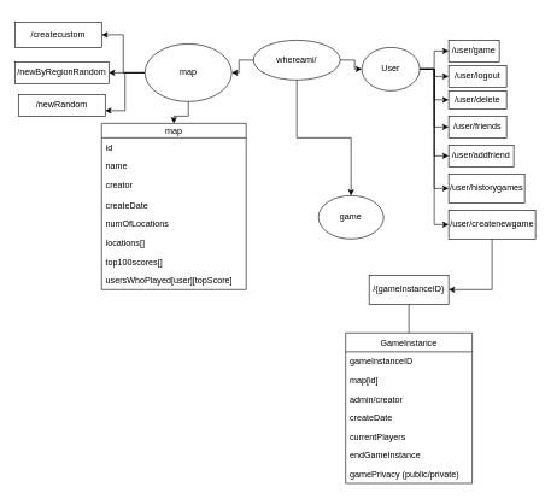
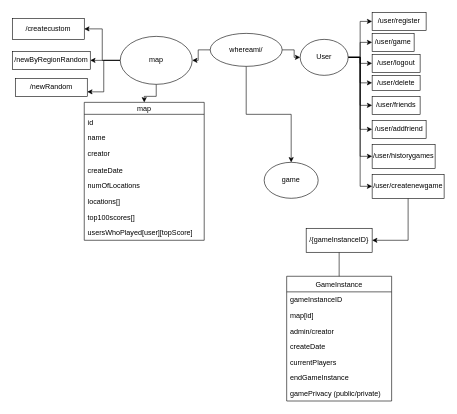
  <mxCell id="0" />
  <mxCell id="1" parent="0" />
  <mxCell id="2" style="edgeStyle=orthogonalEdgeStyle;rounded=0;orthogonalLoop=1;jettySize=auto;html=1;exitX=1;exitY=0.5;exitDx=0;exitDy=0;" edge="1" parent="1" source="5" target="14"><mxGeometry relative="1" as="geometry"><mxPoint x="550" y="150" as="targetPoint" /></mxGeometry></mxCell>
  <mxCell id="3" style="edgeStyle=orthogonalEdgeStyle;rounded=0;orthogonalLoop=1;jettySize=auto;html=1;" edge="1" parent="1" source="5" target="21"><mxGeometry relative="1" as="geometry"><mxPoint x="410" y="180" as="targetPoint" /></mxGeometry></mxCell>
  <mxCell id="4" style="edgeStyle=orthogonalEdgeStyle;rounded=0;orthogonalLoop=1;jettySize=auto;html=1;entryX=1;entryY=0.5;entryDx=0;entryDy=0;" edge="1" parent="1" source="5" target="38"><mxGeometry relative="1" as="geometry" /></mxCell>
  <mxCell id="5" value="whereami/" style="ellipse;whiteSpace=wrap;html=1;" vertex="1" parent="1"><mxGeometry x="350" y="55" width="120" height="55" as="geometry" /></mxCell>
  <mxCell id="6" value="" style="edgeStyle=orthogonalEdgeStyle;rounded=0;orthogonalLoop=1;jettySize=auto;html=1;" edge="1" parent="1" source="14" target="18"><mxGeometry relative="1" as="geometry" /></mxCell>
  <mxCell id="7" style="edgeStyle=orthogonalEdgeStyle;rounded=0;orthogonalLoop=1;jettySize=auto;html=1;entryX=0;entryY=0.5;entryDx=0;entryDy=0;" edge="1" parent="1" source="14" target="16"><mxGeometry relative="1" as="geometry" /></mxCell>
  <mxCell id="8" style="edgeStyle=orthogonalEdgeStyle;rounded=0;orthogonalLoop=1;jettySize=auto;html=1;entryX=0;entryY=0.5;entryDx=0;entryDy=0;" edge="1" parent="1" source="14" target="17"><mxGeometry relative="1" as="geometry" /></mxCell>
+ <mxCell id="9" style="edgeStyle=orthogonalEdgeStyle;rounded=0;orthogonalLoop=1;jettySize=auto;html=1;entryX=0;entryY=0.5;entryDx=0;entryDy=0;" edge="1" parent="1" source="14" target="15"><mxGeometry relative="1" as="geometry" /></mxCell>
  <mxCell id="10" style="edgeStyle=orthogonalEdgeStyle;rounded=0;orthogonalLoop=1;jettySize=auto;html=1;entryX=0;entryY=0.5;entryDx=0;entryDy=0;" edge="1" parent="1" source="14" target="19"><mxGeometry relative="1" as="geometry" /></mxCell>
  <mxCell id="11" style="edgeStyle=orthogonalEdgeStyle;rounded=0;orthogonalLoop=1;jettySize=auto;html=1;entryX=0;entryY=0.5;entryDx=0;entryDy=0;" edge="1" parent="1" source="14" target="20"><mxGeometry relative="1" as="geometry" /></mxCell>
  <mxCell id="12" style="edgeStyle=orthogonalEdgeStyle;rounded=0;orthogonalLoop=1;jettySize=auto;html=1;entryX=0;entryY=0.5;entryDx=0;entryDy=0;" edge="1" parent="1" source="14" target="31"><mxGeometry relative="1" as="geometry" /></mxCell>
  <mxCell id="13" style="edgeStyle=orthogonalEdgeStyle;rounded=0;orthogonalLoop=1;jettySize=auto;html=1;entryX=0;entryY=0.5;entryDx=0;entryDy=0;" edge="1" parent="1" source="14" target="40"><mxGeometry relative="1" as="geometry" /></mxCell>
  <mxCell id="14" value="User&lt;br&gt;" style="ellipse;whiteSpace=wrap;html=1;" vertex="1" parent="1"><mxGeometry x="500" y="65" width="80" height="60" as="geometry" /></mxCell>
+ <mxCell id="15" value="/user/register" style="rounded=0;whiteSpace=wrap;html=1;" vertex="1" parent="1"><mxGeometry x="620" y="20" width="90" height="30" as="geometry" /></mxCell>
  <mxCell id="16" value="/user/game&lt;br&gt;" style="rounded=0;whiteSpace=wrap;html=1;" vertex="1" parent="1"><mxGeometry x="620" y="55" width="70" height="30" as="geometry" /></mxCell>
  <mxCell id="17" value="/user/logout" style="rounded=0;whiteSpace=wrap;html=1;" vertex="1" parent="1"><mxGeometry x="620" y="90" width="80" height="30" as="geometry" /></mxCell>
  <mxCell id="18" value="/user/delete" style="rounded=0;whiteSpace=wrap;html=1;" vertex="1" parent="1"><mxGeometry x="620" y="125" width="80" height="25" as="geometry" /></mxCell>
  <mxCell id="19" value="/user/friends" style="rounded=0;whiteSpace=wrap;html=1;" vertex="1" parent="1"><mxGeometry x="620" y="160" width="80" height="30" as="geometry" /></mxCell>
  <mxCell id="20" value="/user/addfriend" style="rounded=0;whiteSpace=wrap;html=1;" vertex="1" parent="1"><mxGeometry x="620" y="200" width="90" height="30" as="geometry" /></mxCell>
  <mxCell id="21" value="game&lt;br&gt;" style="ellipse;whiteSpace=wrap;html=1;" vertex="1" parent="1"><mxGeometry x="440" y="270" width="90" height="60" as="geometry" /></mxCell>
  <mxCell id="22" value="map" style="swimlane;fontStyle=0;childLayout=stackLayout;horizontal=1;startSize=20;fillColor=none;horizontalStack=0;resizeParent=1;resizeParentMax=0;resizeLast=0;collapsible=1;marginBottom=0;" vertex="1" parent="1"><mxGeometry x="140" y="170" width="200" height="230" as="geometry"><mxRectangle x="570" y="270" width="90" height="20" as="alternateBounds" /></mxGeometry></mxCell>
  <mxCell id="23" value="id" style="text;strokeColor=none;fillColor=none;align=left;verticalAlign=top;spacingLeft=4;spacingRight=4;overflow=hidden;rotatable=0;points=[[0,0.5],[1,0.5]];portConstraint=eastwest;" vertex="1" parent="22"><mxGeometry y="20" width="200" height="26" as="geometry" /></mxCell>
  <mxCell id="24" value="name" style="text;strokeColor=none;fillColor=none;align=left;verticalAlign=top;spacingLeft=4;spacingRight=4;overflow=hidden;rotatable=0;points=[[0,0.5],[1,0.5]];portConstraint=eastwest;" vertex="1" parent="22"><mxGeometry y="46" width="200" height="26" as="geometry" /></mxCell>
  <mxCell id="25" value="creator" style="text;strokeColor=none;fillColor=none;align=left;verticalAlign=top;spacingLeft=4;spacingRight=4;overflow=hidden;rotatable=0;points=[[0,0.5],[1,0.5]];portConstraint=eastwest;" vertex="1" parent="22"><mxGeometry y="72" width="200" height="28" as="geometry" /></mxCell>
  <mxCell id="26" value="createDate" style="text;strokeColor=none;fillColor=none;align=left;verticalAlign=top;spacingLeft=4;spacingRight=4;overflow=hidden;rotatable=0;points=[[0,0.5],[1,0.5]];portConstraint=eastwest;" vertex="1" parent="22"><mxGeometry y="100" width="200" height="26" as="geometry" /></mxCell>
  <mxCell id="27" value="numOfLocations&#10;" style="text;strokeColor=none;fillColor=none;align=left;verticalAlign=top;spacingLeft=4;spacingRight=4;overflow=hidden;rotatable=0;points=[[0,0.5],[1,0.5]];portConstraint=eastwest;" vertex="1" parent="22"><mxGeometry y="126" width="200" height="26" as="geometry" /></mxCell>
  <mxCell id="28" value="locations[]" style="text;strokeColor=none;fillColor=none;align=left;verticalAlign=top;spacingLeft=4;spacingRight=4;overflow=hidden;rotatable=0;points=[[0,0.5],[1,0.5]];portConstraint=eastwest;" vertex="1" parent="22"><mxGeometry y="152" width="200" height="26" as="geometry" /></mxCell>
  <mxCell id="29" value="top100scores[]&#10;" style="text;strokeColor=none;fillColor=none;align=left;verticalAlign=top;spacingLeft=4;spacingRight=4;overflow=hidden;rotatable=0;points=[[0,0.5],[1,0.5]];portConstraint=eastwest;" vertex="1" parent="22"><mxGeometry y="178" width="200" height="26" as="geometry" /></mxCell>
  <mxCell id="30" value="usersWhoPlayed[user][topScore]" style="text;strokeColor=none;fillColor=none;align=left;verticalAlign=top;spacingLeft=4;spacingRight=4;overflow=hidden;rotatable=0;points=[[0,0.5],[1,0.5]];portConstraint=eastwest;" vertex="1" parent="22"><mxGeometry y="204" width="200" height="26" as="geometry" /></mxCell>
  <mxCell id="31" value="/user/historygames" style="rounded=0;whiteSpace=wrap;html=1;" vertex="1" parent="1"><mxGeometry x="620" y="240" width="105" height="40" as="geometry" /></mxCell>
  <mxCell id="32" style="edgeStyle=orthogonalEdgeStyle;rounded=0;orthogonalLoop=1;jettySize=auto;html=1;entryX=0.5;entryY=0;entryDx=0;entryDy=0;endArrow=none;" edge="1" parent="1" source="33" target="41"><mxGeometry relative="1" as="geometry" /></mxCell>
  <mxCell id="33" value="/{gameInstanceID}" style="rounded=0;whiteSpace=wrap;html=1;" vertex="1" parent="1"><mxGeometry x="510" y="380" width="110" height="40" as="geometry" /></mxCell>
  <mxCell id="34" style="edgeStyle=orthogonalEdgeStyle;rounded=0;orthogonalLoop=1;jettySize=auto;html=1;" edge="1" parent="1" source="38" target="22"><mxGeometry relative="1" as="geometry" /></mxCell>
  <mxCell id="35" style="edgeStyle=orthogonalEdgeStyle;rounded=0;orthogonalLoop=1;jettySize=auto;html=1;entryX=1;entryY=0.5;entryDx=0;entryDy=0;" edge="1" parent="1" source="38" target="49"><mxGeometry relative="1" as="geometry" /></mxCell>
  <mxCell id="36" style="edgeStyle=orthogonalEdgeStyle;rounded=0;orthogonalLoop=1;jettySize=auto;html=1;entryX=1;entryY=0.5;entryDx=0;entryDy=0;" edge="1" parent="1" source="38" target="50"><mxGeometry relative="1" as="geometry" /></mxCell>
  <mxCell id="37" style="edgeStyle=orthogonalEdgeStyle;rounded=0;orthogonalLoop=1;jettySize=auto;html=1;entryX=1;entryY=0.75;entryDx=0;entryDy=0;" edge="1" parent="1" source="38" target="51"><mxGeometry relative="1" as="geometry" /></mxCell>
  <mxCell id="38" value="map" style="ellipse;whiteSpace=wrap;html=1;" vertex="1" parent="1"><mxGeometry x="200" y="60" width="120" height="80" as="geometry" /></mxCell>
  <mxCell id="39" style="edgeStyle=orthogonalEdgeStyle;rounded=0;orthogonalLoop=1;jettySize=auto;html=1;entryX=1;entryY=0.5;entryDx=0;entryDy=0;" edge="1" parent="1" source="40" target="33"><mxGeometry relative="1" as="geometry" /></mxCell>
  <mxCell id="40" value="/user/createnewgame" style="rounded=0;whiteSpace=wrap;html=1;" vertex="1" parent="1"><mxGeometry x="620" y="290" width="120" height="40" as="geometry" /></mxCell>
  <mxCell id="41" value="GameInstance" style="swimlane;fontStyle=0;childLayout=stackLayout;horizontal=1;startSize=26;fillColor=none;horizontalStack=0;resizeParent=1;resizeParentMax=0;resizeLast=0;collapsible=1;marginBottom=0;" vertex="1" parent="1"><mxGeometry x="477.5" y="460" width="175" height="208" as="geometry" /></mxCell>
  <mxCell id="42" value="gameInstanceID" style="text;strokeColor=none;fillColor=none;align=left;verticalAlign=top;spacingLeft=4;spacingRight=4;overflow=hidden;rotatable=0;points=[[0,0.5],[1,0.5]];portConstraint=eastwest;" vertex="1" parent="41"><mxGeometry y="26" width="175" height="26" as="geometry" /></mxCell>
  <mxCell id="43" value="map[id]" style="text;strokeColor=none;fillColor=none;align=left;verticalAlign=top;spacingLeft=4;spacingRight=4;overflow=hidden;rotatable=0;points=[[0,0.5],[1,0.5]];portConstraint=eastwest;" vertex="1" parent="41"><mxGeometry y="52" width="175" height="26" as="geometry" /></mxCell>
  <mxCell id="44" value="admin/creator" style="text;strokeColor=none;fillColor=none;align=left;verticalAlign=top;spacingLeft=4;spacingRight=4;overflow=hidden;rotatable=0;points=[[0,0.5],[1,0.5]];portConstraint=eastwest;" vertex="1" parent="41"><mxGeometry y="78" width="175" height="26" as="geometry" /></mxCell>
  <mxCell id="45" value="createDate" style="text;strokeColor=none;fillColor=none;align=left;verticalAlign=top;spacingLeft=4;spacingRight=4;overflow=hidden;rotatable=0;points=[[0,0.5],[1,0.5]];portConstraint=eastwest;" vertex="1" parent="41"><mxGeometry y="104" width="175" height="26" as="geometry" /></mxCell>
  <mxCell id="46" value="currentPlayers" style="text;strokeColor=none;fillColor=none;align=left;verticalAlign=top;spacingLeft=4;spacingRight=4;overflow=hidden;rotatable=0;points=[[0,0.5],[1,0.5]];portConstraint=eastwest;" vertex="1" parent="41"><mxGeometry y="130" width="175" height="26" as="geometry" /></mxCell>
  <mxCell id="47" value="endGameInstance" style="text;strokeColor=none;fillColor=none;align=left;verticalAlign=top;spacingLeft=4;spacingRight=4;overflow=hidden;rotatable=0;points=[[0,0.5],[1,0.5]];portConstraint=eastwest;" vertex="1" parent="41"><mxGeometry y="156" width="175" height="26" as="geometry" /></mxCell>
  <mxCell id="48" value="gamePrivacy (public/private)" style="text;strokeColor=none;fillColor=none;align=left;verticalAlign=top;spacingLeft=4;spacingRight=4;overflow=hidden;rotatable=0;points=[[0,0.5],[1,0.5]];portConstraint=eastwest;" vertex="1" parent="41"><mxGeometry y="182" width="175" height="26" as="geometry" /></mxCell>
  <mxCell id="49" value="/createcustom" style="rounded=0;whiteSpace=wrap;html=1;" vertex="1" parent="1"><mxGeometry x="20" y="30" width="120" height="35" as="geometry" /></mxCell>
  <mxCell id="50" value="/newByRegionRandom" style="rounded=0;whiteSpace=wrap;html=1;" vertex="1" parent="1"><mxGeometry x="20" y="85" width="130" height="30" as="geometry" /></mxCell>
  <mxCell id="51" value="/newRandom" style="rounded=0;whiteSpace=wrap;html=1;" vertex="1" parent="1"><mxGeometry x="25" y="130" width="120" height="30" as="geometry" /></mxCell>
